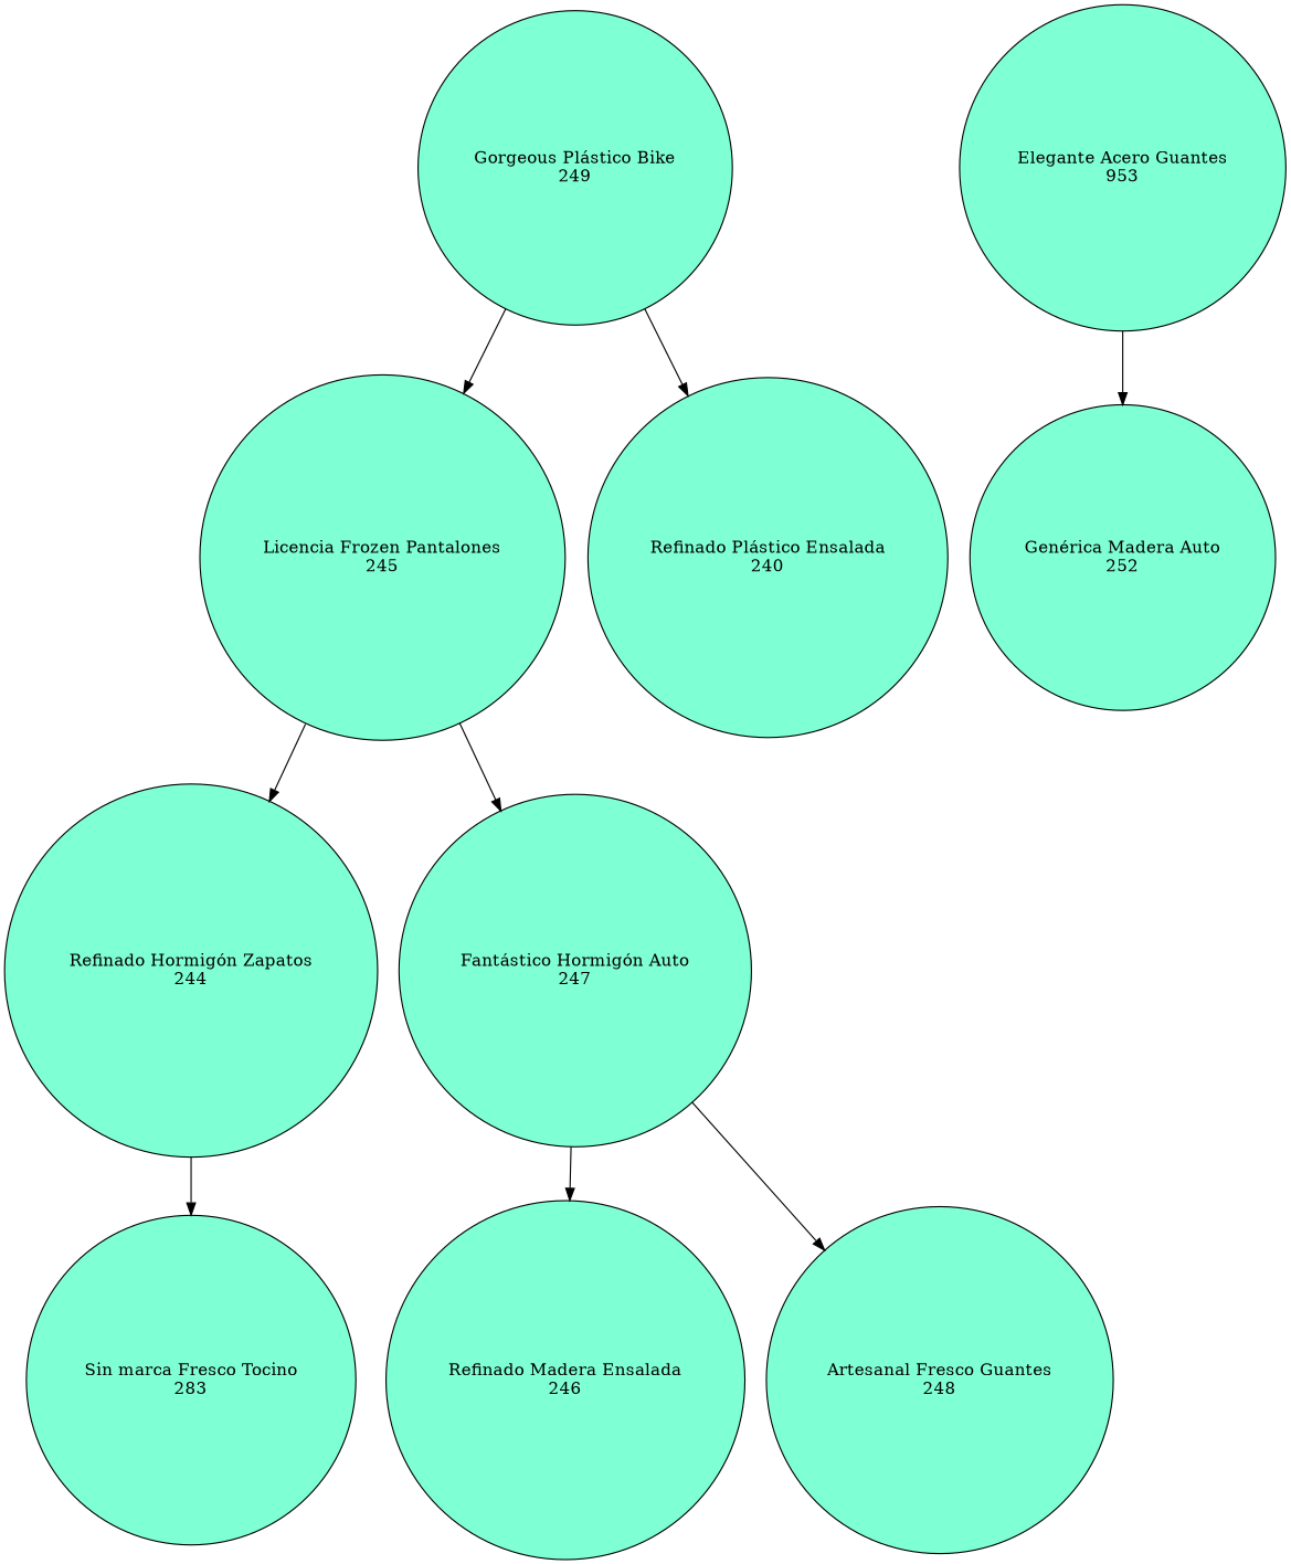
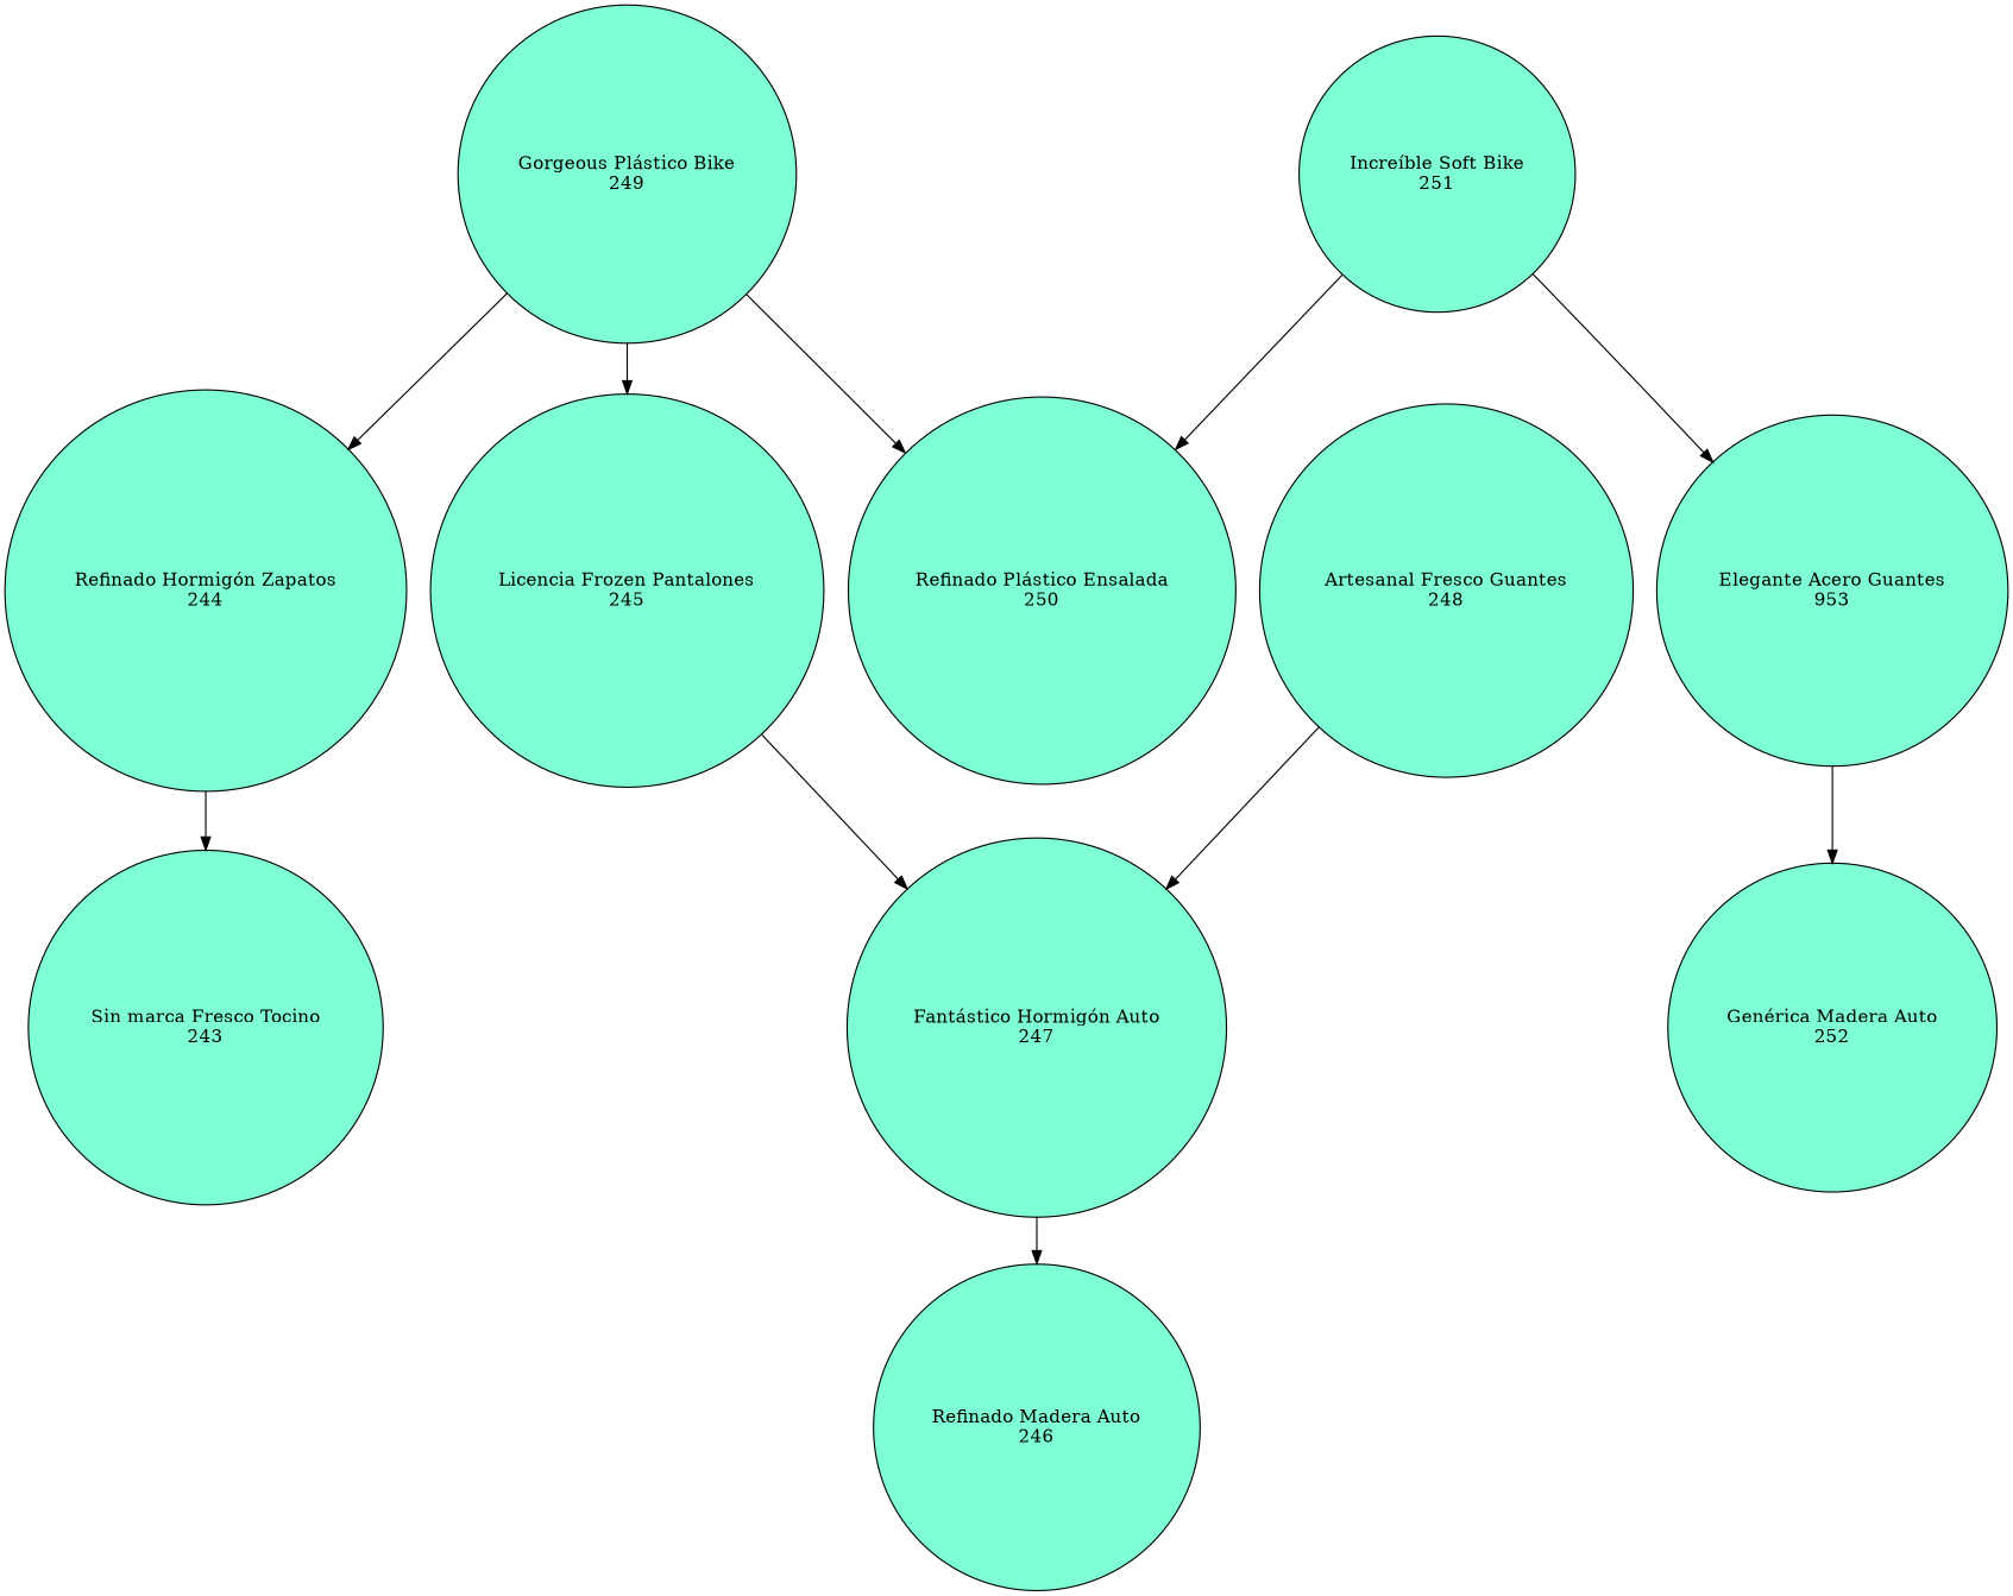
  digraph {
    node [fillcolor=aquamarine shape=circle style=filled]
    n1 [label="Gorgeous Plástico Bike\n249"]
    n2 [label="Licencia Frozen Pantalones\n245"]
-   n3 [label="Refinado Plástico Ensalada\n240"]
+   n3 [label="Refinado Plástico Ensalada\n250"]
    n4 [label="Refinado Hormigón Zapatos\n244"]
    n5 [label="Fantástico Hormigón Auto\n247"]
+   n6 [label="Increíble Soft Bike\n251"]
    n7 [label="Elegante Acero Guantes\n953"]
-   n8 [label="Sin marca Fresco Tocino\n283"]
-   n9 [label="Refinado Madera Ensalada\n246"]
+   n8 [label="Sin marca Fresco Tocino\n243"]
+   n9 [label="Refinado Madera Auto\n246"]
    n10 [label="Artesanal Fresco Guantes\n248"]
    n11 [label="Genérica Madera Auto\n252"]
    n1 -> n2
    n1 -> n3
-   n2 -> n4
+   n1 -> n4
    n2 -> n5
    n4 -> n8
    n5 -> n9
-   n5 -> n10
+   n10 -> n5
+   n6 -> n3
+   n6 -> n7
    n7 -> n11
  }
